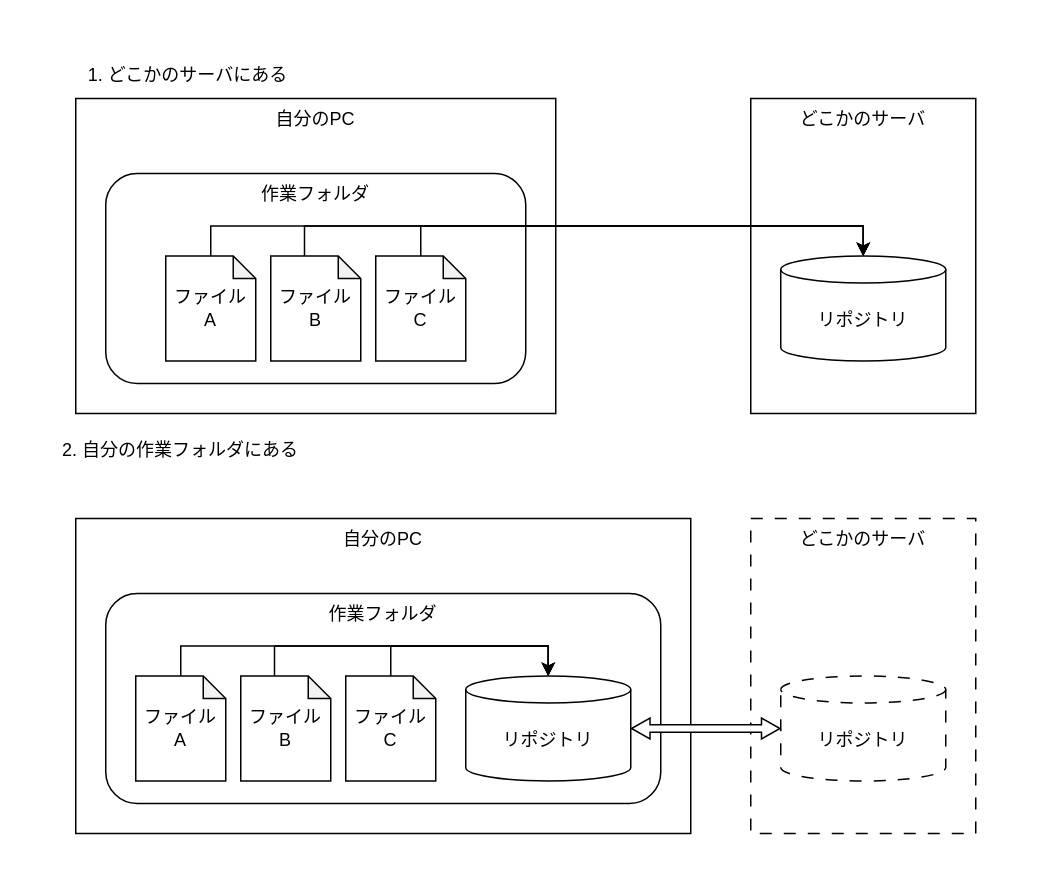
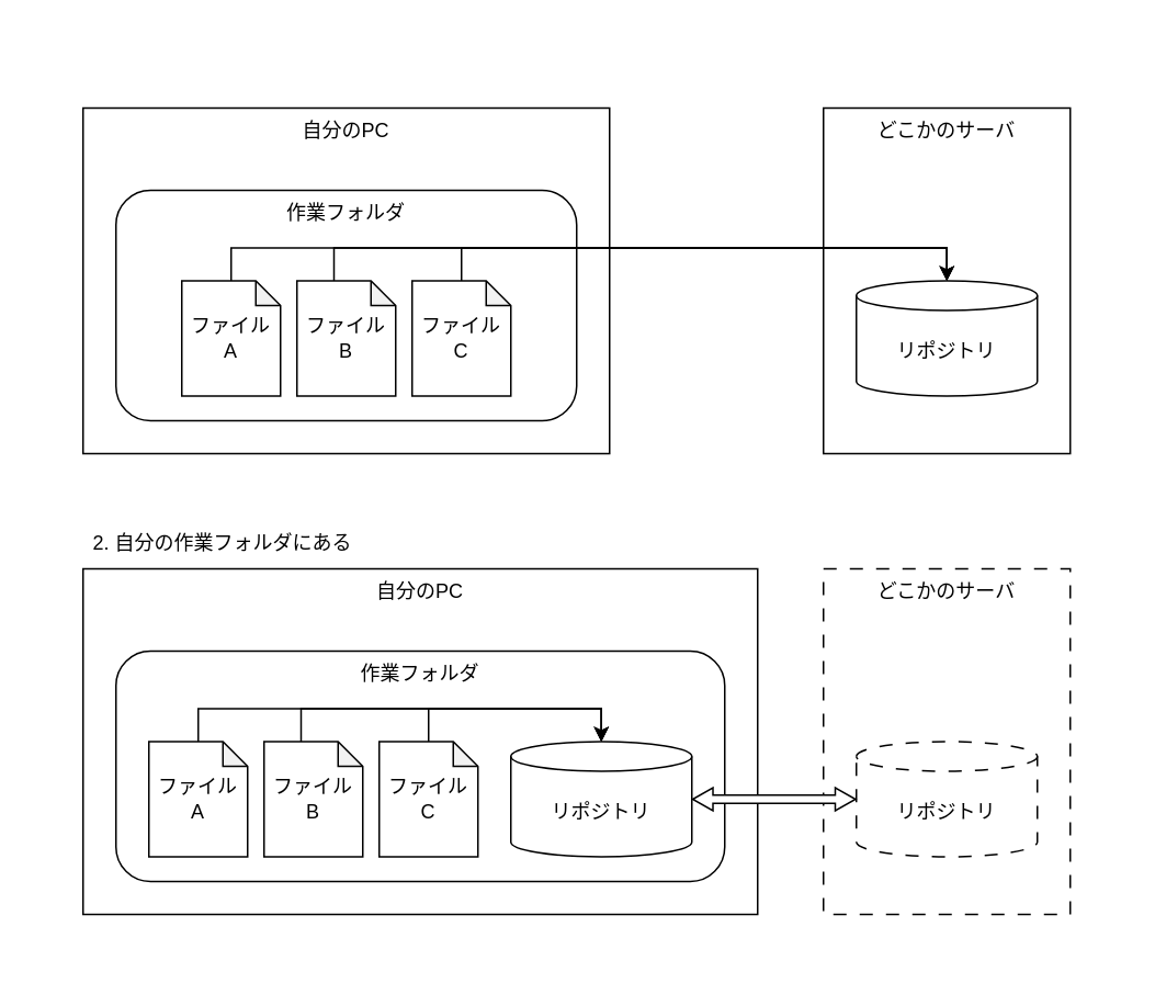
  <mxCell id="0" />
  <mxCell id="1" parent="0" />
  <mxCell id="2" value="" style="rounded=0;whiteSpace=wrap;html=1;strokeColor=none;" vertex="1" parent="1"><mxGeometry width="660" height="555" as="geometry" x="20" y="20" /></mxCell>
  <mxCell id="3" value="どこかのサーバ" style="rounded=0;whiteSpace=wrap;html=1;verticalAlign=top;" vertex="1" parent="1"><mxGeometry x="500" y="65" width="150" height="210" as="geometry" /></mxCell>
  <mxCell id="4" value="自分のPC" style="rounded=0;whiteSpace=wrap;html=1;verticalAlign=top;" vertex="1" parent="1"><mxGeometry x="50" y="345" width="410" height="210" as="geometry" /></mxCell>
  <mxCell id="5" value="作業フォルダ" style="rounded=1;whiteSpace=wrap;html=1;verticalAlign=top;" vertex="1" parent="1"><mxGeometry x="70" y="395" width="370" height="140" as="geometry" /></mxCell>
  <mxCell id="6" value="リポジトリ" style="shape=cylinder3;whiteSpace=wrap;html=1;boundedLbl=1;backgroundOutline=1;size=9;" vertex="1" parent="1"><mxGeometry x="310" y="450" width="110" height="70" as="geometry" /></mxCell>
  <mxCell id="7" value="&lt;div&gt;&lt;span style=&quot;background-color: transparent; color: light-dark(rgb(0, 0, 0), rgb(255, 255, 255));&quot;&gt;ファイル&lt;/span&gt;&lt;/div&gt;&lt;div&gt;A&lt;/div&gt;" style="shape=note;whiteSpace=wrap;html=1;backgroundOutline=1;darkOpacity=0.05;size=15;" vertex="1" parent="1"><mxGeometry x="90" y="450" width="60" height="70" as="geometry" /></mxCell>
  <mxCell id="8" value="&lt;div&gt;&lt;span style=&quot;background-color: transparent; color: light-dark(rgb(0, 0, 0), rgb(255, 255, 255));&quot;&gt;ファイル&lt;/span&gt;&lt;/div&gt;&lt;div&gt;B&lt;/div&gt;" style="shape=note;whiteSpace=wrap;html=1;backgroundOutline=1;darkOpacity=0.05;size=15;" vertex="1" parent="1"><mxGeometry x="160" y="450" width="60" height="70" as="geometry" /></mxCell>
  <mxCell id="9" value="&lt;div&gt;&lt;span style=&quot;background-color: transparent; color: light-dark(rgb(0, 0, 0), rgb(255, 255, 255));&quot;&gt;ファイル&lt;/span&gt;&lt;/div&gt;&lt;div&gt;C&lt;/div&gt;" style="shape=note;whiteSpace=wrap;html=1;backgroundOutline=1;darkOpacity=0.05;size=15;" vertex="1" parent="1"><mxGeometry x="230" y="450" width="60" height="70" as="geometry" /></mxCell>
  <mxCell id="10" style="edgeStyle=orthogonalEdgeStyle;rounded=0;orthogonalLoop=1;jettySize=auto;html=1;exitX=0.5;exitY=0;exitDx=0;exitDy=0;exitPerimeter=0;entryX=0.5;entryY=0;entryDx=0;entryDy=0;entryPerimeter=0;" edge="1" parent="1" source="7" target="6"><mxGeometry relative="1" as="geometry" /></mxCell>
  <mxCell id="11" style="edgeStyle=orthogonalEdgeStyle;rounded=0;orthogonalLoop=1;jettySize=auto;html=1;entryX=0.5;entryY=0;entryDx=0;entryDy=0;entryPerimeter=0;exitX=0;exitY=0;exitDx=22.5;exitDy=0;exitPerimeter=0;" edge="1" parent="1" source="8" target="6"><mxGeometry relative="1" as="geometry" /></mxCell>
  <mxCell id="12" style="edgeStyle=orthogonalEdgeStyle;rounded=0;orthogonalLoop=1;jettySize=auto;html=1;entryX=0.5;entryY=0;entryDx=0;entryDy=0;entryPerimeter=0;exitX=0.5;exitY=0;exitDx=0;exitDy=0;exitPerimeter=0;" edge="1" parent="1" source="9" target="6"><mxGeometry relative="1" as="geometry" /></mxCell>
  <mxCell id="13" value="自分のPC" style="rounded=0;whiteSpace=wrap;html=1;verticalAlign=top;" vertex="1" parent="1"><mxGeometry x="50" y="65" width="320" height="210" as="geometry" /></mxCell>
  <mxCell id="14" value="作業フォルダ" style="rounded=1;whiteSpace=wrap;html=1;verticalAlign=top;" vertex="1" parent="1"><mxGeometry x="70" y="115" width="280" height="140" as="geometry" /></mxCell>
  <mxCell id="15" value="リポジトリ" style="shape=cylinder3;whiteSpace=wrap;html=1;boundedLbl=1;backgroundOutline=1;size=9;" vertex="1" parent="1"><mxGeometry x="520" y="170" width="110" height="70" as="geometry" /></mxCell>
  <mxCell id="16" value="&lt;div&gt;&lt;span style=&quot;background-color: transparent; color: light-dark(rgb(0, 0, 0), rgb(255, 255, 255));&quot;&gt;ファイル&lt;/span&gt;&lt;/div&gt;&lt;div&gt;A&lt;/div&gt;" style="shape=note;whiteSpace=wrap;html=1;backgroundOutline=1;darkOpacity=0.05;size=15;" vertex="1" parent="1"><mxGeometry x="110" y="170" width="60" height="70" as="geometry" /></mxCell>
  <mxCell id="17" value="&lt;div&gt;&lt;span style=&quot;background-color: transparent; color: light-dark(rgb(0, 0, 0), rgb(255, 255, 255));&quot;&gt;ファイル&lt;/span&gt;&lt;/div&gt;&lt;div&gt;B&lt;/div&gt;" style="shape=note;whiteSpace=wrap;html=1;backgroundOutline=1;darkOpacity=0.05;size=15;" vertex="1" parent="1"><mxGeometry x="180" y="170" width="60" height="70" as="geometry" /></mxCell>
  <mxCell id="18" value="&lt;div&gt;&lt;span style=&quot;background-color: transparent; color: light-dark(rgb(0, 0, 0), rgb(255, 255, 255));&quot;&gt;ファイル&lt;/span&gt;&lt;/div&gt;&lt;div&gt;C&lt;/div&gt;" style="shape=note;whiteSpace=wrap;html=1;backgroundOutline=1;darkOpacity=0.05;size=15;" vertex="1" parent="1"><mxGeometry x="250" y="170" width="60" height="70" as="geometry" /></mxCell>
  <mxCell id="19" style="edgeStyle=orthogonalEdgeStyle;rounded=0;orthogonalLoop=1;jettySize=auto;html=1;exitX=0.5;exitY=0;exitDx=0;exitDy=0;exitPerimeter=0;entryX=0.5;entryY=0;entryDx=0;entryDy=0;entryPerimeter=0;" edge="1" source="16" target="15" parent="1"><mxGeometry relative="1" as="geometry" /></mxCell>
  <mxCell id="20" style="edgeStyle=orthogonalEdgeStyle;rounded=0;orthogonalLoop=1;jettySize=auto;html=1;entryX=0.5;entryY=0;entryDx=0;entryDy=0;entryPerimeter=0;exitX=0;exitY=0;exitDx=22.5;exitDy=0;exitPerimeter=0;" edge="1" source="17" target="15" parent="1"><mxGeometry relative="1" as="geometry" /></mxCell>
  <mxCell id="21" style="edgeStyle=orthogonalEdgeStyle;rounded=0;orthogonalLoop=1;jettySize=auto;html=1;entryX=0.5;entryY=0;entryDx=0;entryDy=0;entryPerimeter=0;exitX=0.5;exitY=0;exitDx=0;exitDy=0;exitPerimeter=0;" edge="1" source="18" target="15" parent="1"><mxGeometry relative="1" as="geometry" /></mxCell>
- <mxCell id="22" value="1. どこかのサーバにある" style="text;html=1;align=center;verticalAlign=middle;whiteSpace=wrap;rounded=0;" vertex="1" parent="1"><mxGeometry x="50" y="35" width="150" height="30" as="geometry" /></mxCell>
- <mxCell id="23" value="2. 自分の作業フォルダにある" style="text;html=1;align=center;verticalAlign=middle;whiteSpace=wrap;rounded=0;" vertex="1" parent="1"><mxGeometry x="35" y="285" width="170" height="30" as="geometry" /></mxCell>
+ <mxCell id="23" value="2. 自分の作業フォルダにある" style="text;html=1;align=center;verticalAlign=middle;whiteSpace=wrap;rounded=0;" vertex="1" parent="1"><mxGeometry x="50" y="315" width="170" height="30" as="geometry" /></mxCell>
  <mxCell id="24" value="どこかのサーバ" style="rounded=0;whiteSpace=wrap;html=1;verticalAlign=top;dashed=1;dashPattern=8 8;" vertex="1" parent="1"><mxGeometry x="500" y="345" width="150" height="210" as="geometry" /></mxCell>
  <mxCell id="25" value="リポジトリ" style="shape=cylinder3;whiteSpace=wrap;html=1;boundedLbl=1;backgroundOutline=1;size=9;dashed=1;dashPattern=8 8;" vertex="1" parent="1"><mxGeometry x="520" y="450" width="110" height="70" as="geometry" /></mxCell>
  <mxCell id="26" value="" style="shape=flexArrow;endArrow=classic;startArrow=classic;html=1;rounded=0;exitX=1;exitY=0.5;exitDx=0;exitDy=0;exitPerimeter=0;entryX=0;entryY=0.5;entryDx=0;entryDy=0;entryPerimeter=0;fillColor=default;width=4.839;startSize=3.781;endSize=3.781;startWidth=8.127;endWidth=8.127;" edge="1" parent="1" source="6" target="25"><mxGeometry width="100" height="100" relative="1" as="geometry"><mxPoint x="620" y="520" as="sourcePoint" /><mxPoint x="720" y="420" as="targetPoint" /></mxGeometry></mxCell>
